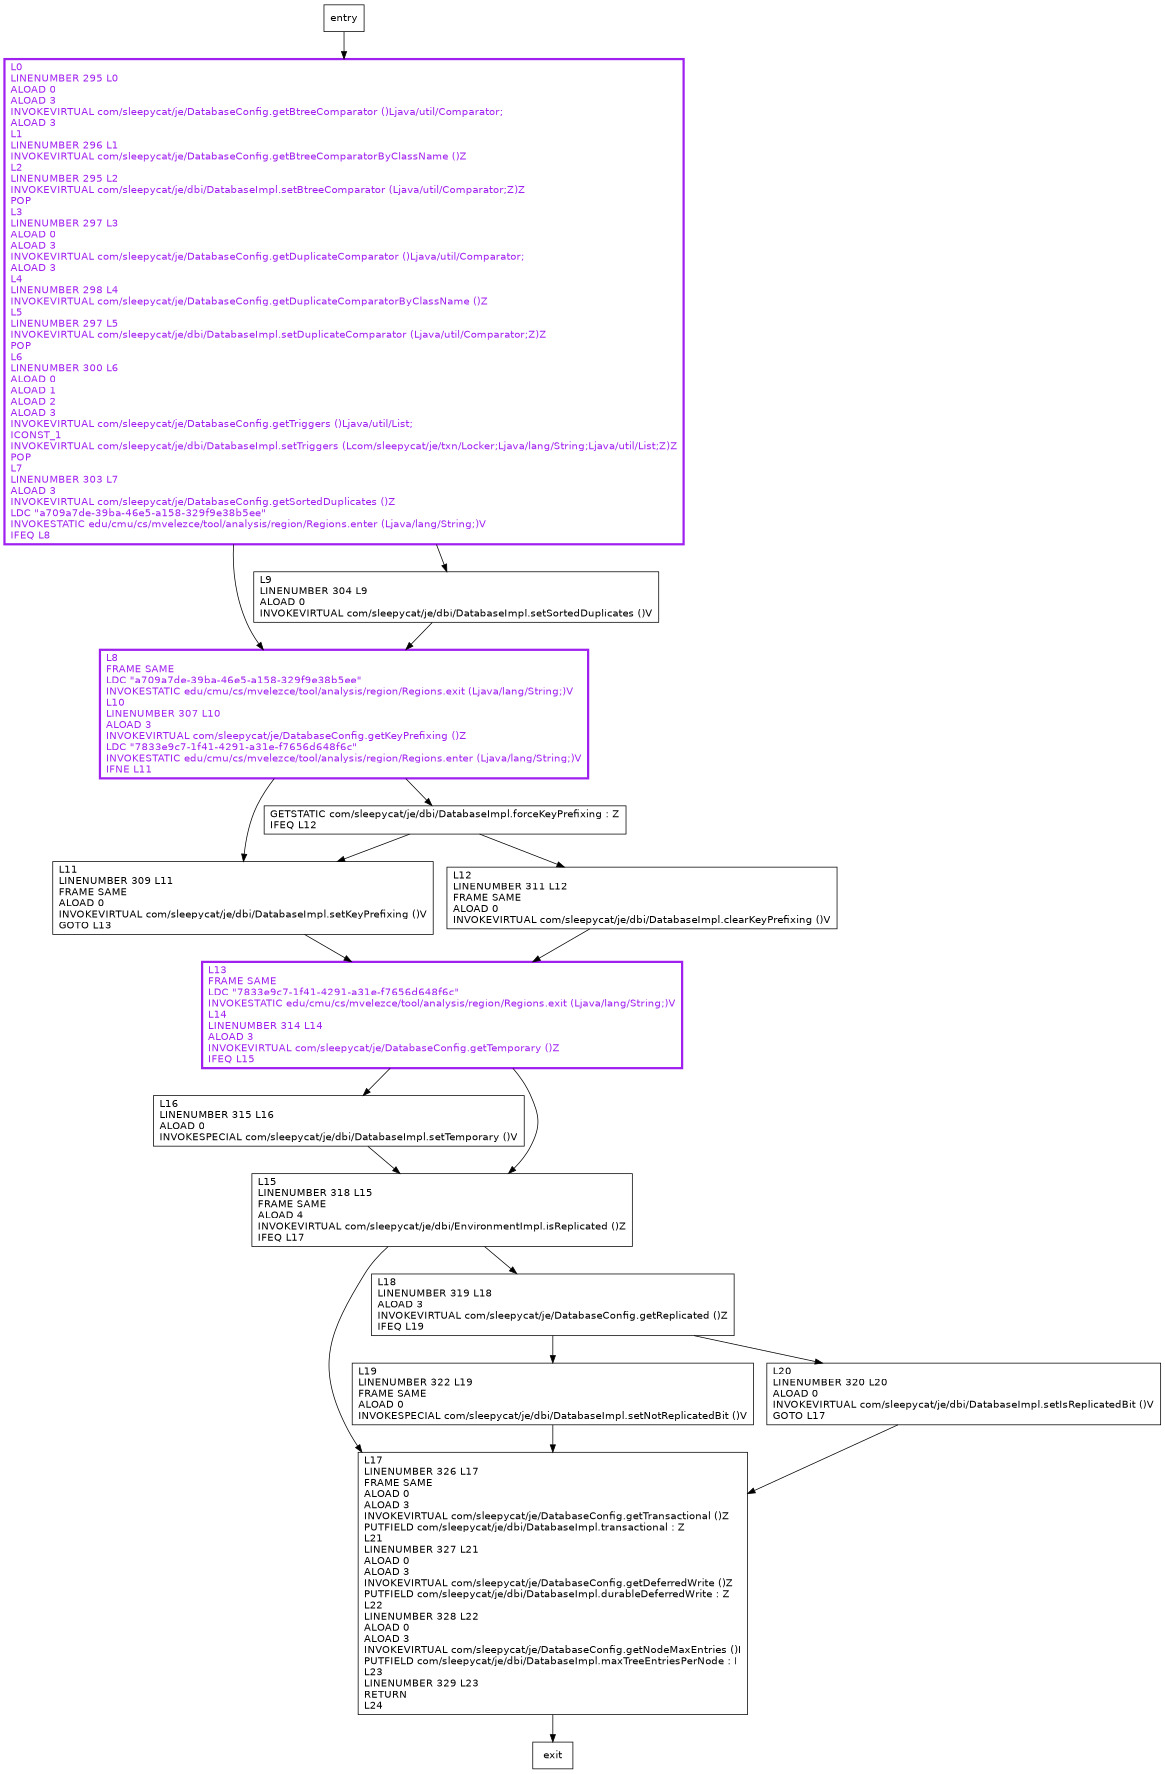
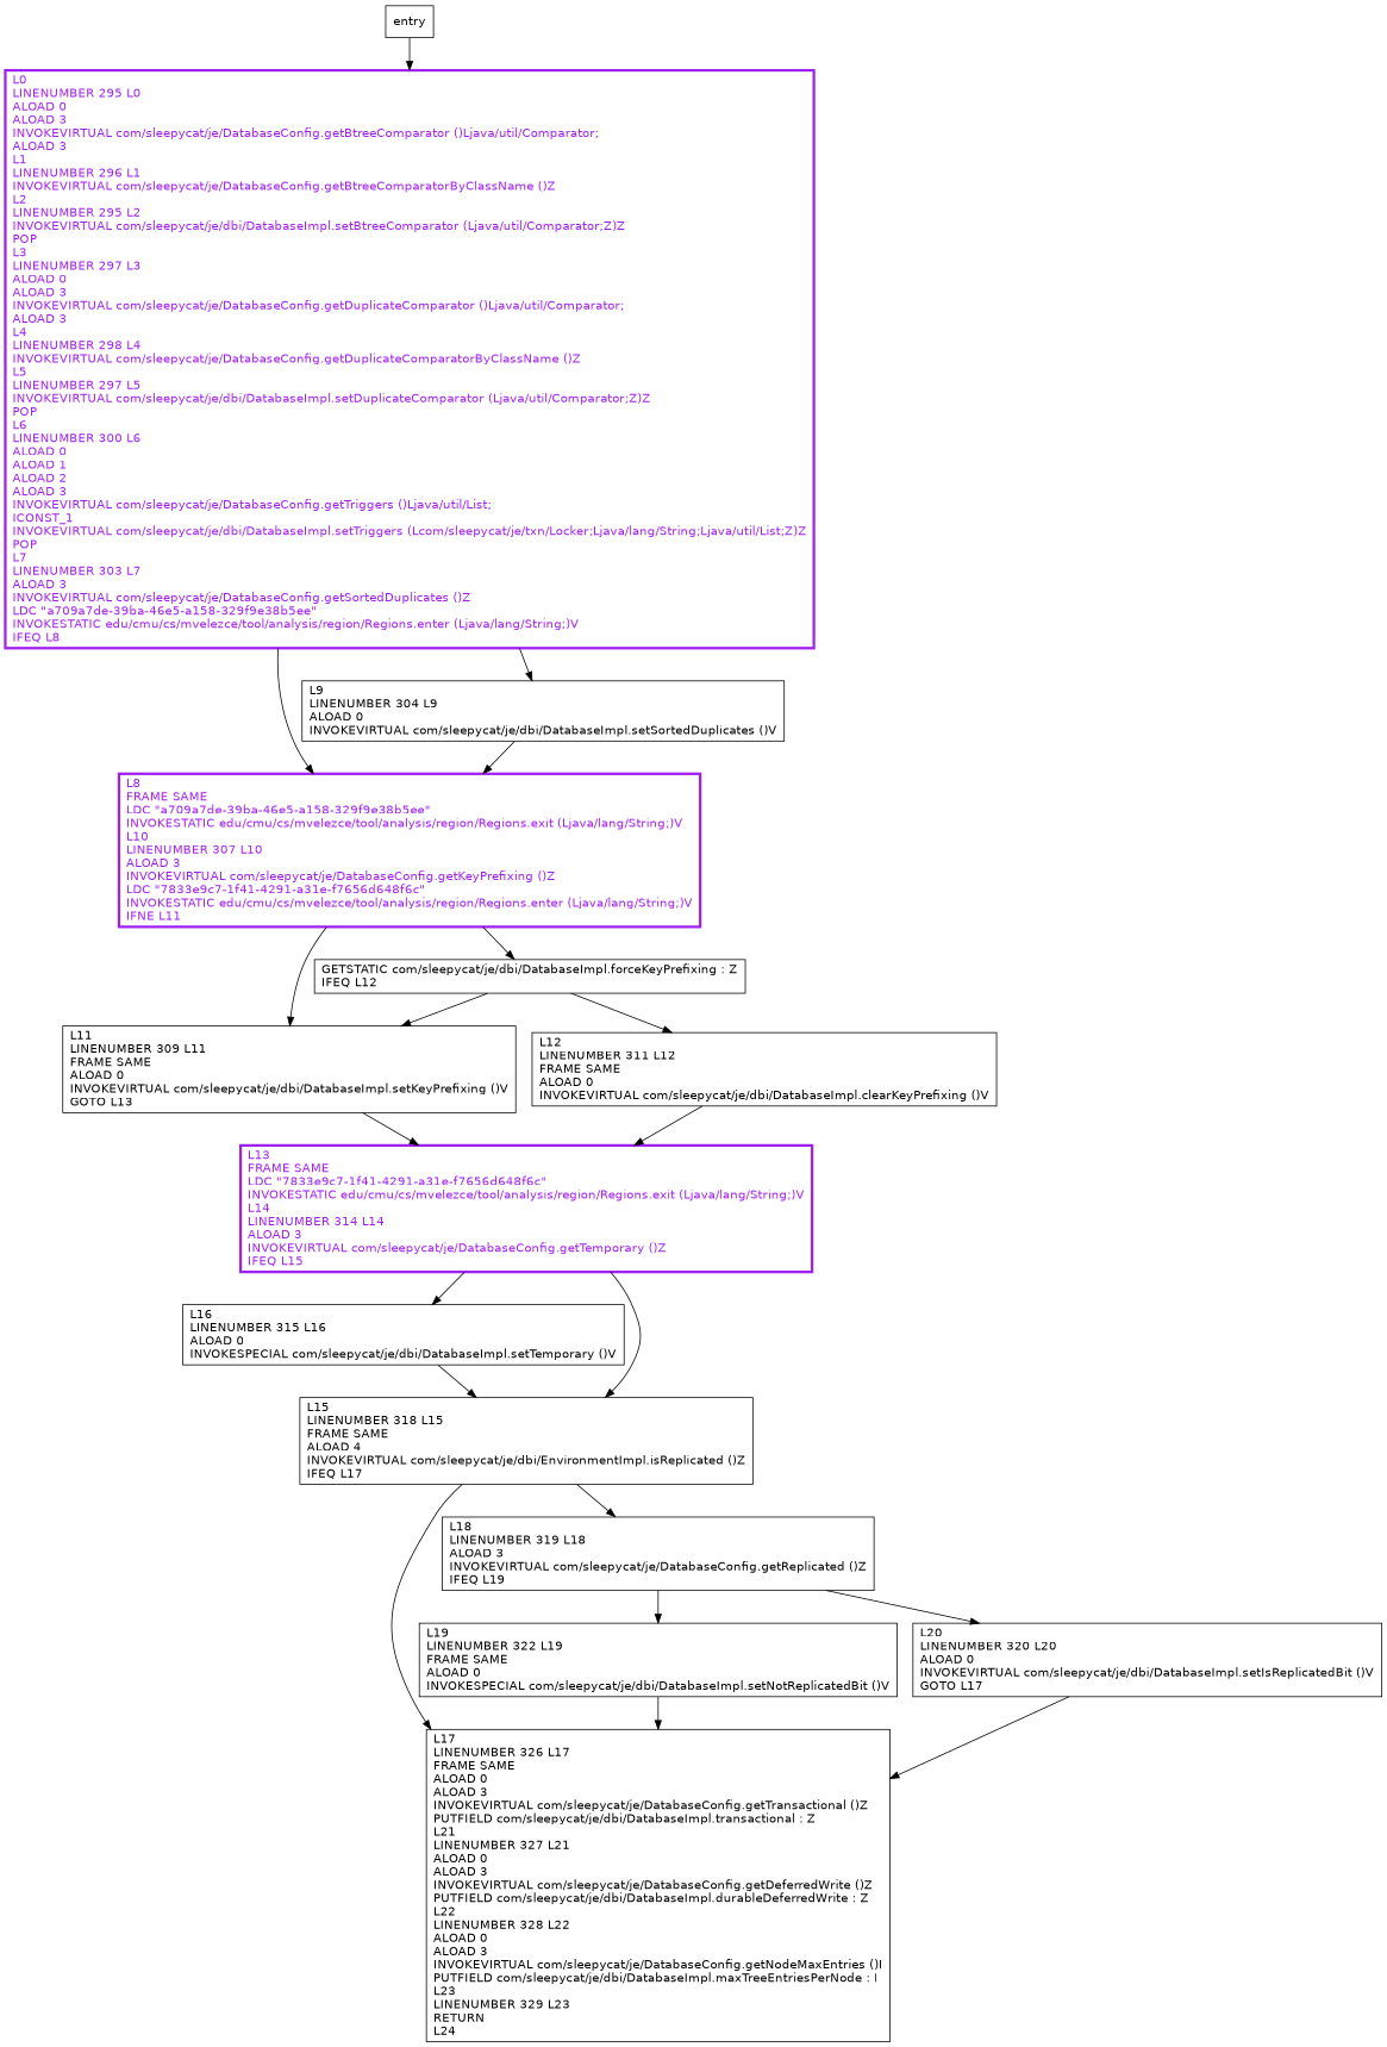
  digraph {
    fontname="DejaVu Sans"
    node [shape=record fontname="DejaVu Sans"]
    edge [fontname="DejaVu Sans"]
    n1 [label="L16\lLINENUMBER 315 L16\lALOAD 0\lINVOKESPECIAL com/sleepycat/je/dbi/DatabaseImpl.setTemporary ()V\l"]
    n2 [label="L15\lLINENUMBER 318 L15\lFRAME SAME\lALOAD 4\lINVOKEVIRTUAL com/sleepycat/je/dbi/EnvironmentImpl.isReplicated ()Z\lIFEQ L17\l"]
    n3 [color=purple fontcolor=purple label="L0\lLINENUMBER 295 L0\lALOAD 0\lALOAD 3\lINVOKEVIRTUAL com/sleepycat/je/DatabaseConfig.getBtreeComparator ()Ljava/util/Comparator;\lALOAD 3\lL1\lLINENUMBER 296 L1\lINVOKEVIRTUAL com/sleepycat/je/DatabaseConfig.getBtreeComparatorByClassName ()Z\lL2\lLINENUMBER 295 L2\lINVOKEVIRTUAL com/sleepycat/je/dbi/DatabaseImpl.setBtreeComparator (Ljava/util/Comparator;Z)Z\lPOP\lL3\lLINENUMBER 297 L3\lALOAD 0\lALOAD 3\lINVOKEVIRTUAL com/sleepycat/je/DatabaseConfig.getDuplicateComparator ()Ljava/util/Comparator;\lALOAD 3\lL4\lLINENUMBER 298 L4\lINVOKEVIRTUAL com/sleepycat/je/DatabaseConfig.getDuplicateComparatorByClassName ()Z\lL5\lLINENUMBER 297 L5\lINVOKEVIRTUAL com/sleepycat/je/dbi/DatabaseImpl.setDuplicateComparator (Ljava/util/Comparator;Z)Z\lPOP\lL6\lLINENUMBER 300 L6\lALOAD 0\lALOAD 1\lALOAD 2\lALOAD 3\lINVOKEVIRTUAL com/sleepycat/je/DatabaseConfig.getTriggers ()Ljava/util/List;\lICONST_1\lINVOKEVIRTUAL com/sleepycat/je/dbi/DatabaseImpl.setTriggers (Lcom/sleepycat/je/txn/Locker;Ljava/lang/String;Ljava/util/List;Z)Z\lPOP\lL7\lLINENUMBER 303 L7\lALOAD 3\lINVOKEVIRTUAL com/sleepycat/je/DatabaseConfig.getSortedDuplicates ()Z\lLDC \"a709a7de-39ba-46e5-a158-329f9e38b5ee\"\lINVOKESTATIC edu/cmu/cs/mvelezce/tool/analysis/region/Regions.enter (Ljava/lang/String;)V\lIFEQ L8\l" penwidth=3]
    n4 [color=purple fontcolor=purple label="L8\lFRAME SAME\lLDC \"a709a7de-39ba-46e5-a158-329f9e38b5ee\"\lINVOKESTATIC edu/cmu/cs/mvelezce/tool/analysis/region/Regions.exit (Ljava/lang/String;)V\lL10\lLINENUMBER 307 L10\lALOAD 3\lINVOKEVIRTUAL com/sleepycat/je/DatabaseConfig.getKeyPrefixing ()Z\lLDC \"7833e9c7-1f41-4291-a31e-f7656d648f6c\"\lINVOKESTATIC edu/cmu/cs/mvelezce/tool/analysis/region/Regions.enter (Ljava/lang/String;)V\lIFNE L11\l" penwidth=3]
    n5 [label="L9\lLINENUMBER 304 L9\lALOAD 0\lINVOKEVIRTUAL com/sleepycat/je/dbi/DatabaseImpl.setSortedDuplicates ()V\l"]
    n6 [label="L11\lLINENUMBER 309 L11\lFRAME SAME\lALOAD 0\lINVOKEVIRTUAL com/sleepycat/je/dbi/DatabaseImpl.setKeyPrefixing ()V\lGOTO L13\l"]
    n7 [color=purple fontcolor=purple label="L13\lFRAME SAME\lLDC \"7833e9c7-1f41-4291-a31e-f7656d648f6c\"\lINVOKESTATIC edu/cmu/cs/mvelezce/tool/analysis/region/Regions.exit (Ljava/lang/String;)V\lL14\lLINENUMBER 314 L14\lALOAD 3\lINVOKEVIRTUAL com/sleepycat/je/DatabaseConfig.getTemporary ()Z\lIFEQ L15\l" penwidth=3]
    n8 [label="L17\lLINENUMBER 326 L17\lFRAME SAME\lALOAD 0\lALOAD 3\lINVOKEVIRTUAL com/sleepycat/je/DatabaseConfig.getTransactional ()Z\lPUTFIELD com/sleepycat/je/dbi/DatabaseImpl.transactional : Z\lL21\lLINENUMBER 327 L21\lALOAD 0\lALOAD 3\lINVOKEVIRTUAL com/sleepycat/je/DatabaseConfig.getDeferredWrite ()Z\lPUTFIELD com/sleepycat/je/dbi/DatabaseImpl.durableDeferredWrite : Z\lL22\lLINENUMBER 328 L22\lALOAD 0\lALOAD 3\lINVOKEVIRTUAL com/sleepycat/je/DatabaseConfig.getNodeMaxEntries ()I\lPUTFIELD com/sleepycat/je/dbi/DatabaseImpl.maxTreeEntriesPerNode : I\lL23\lLINENUMBER 329 L23\lRETURN\lL24\l"]
-   exit
    n10 [label="GETSTATIC com/sleepycat/je/dbi/DatabaseImpl.forceKeyPrefixing : Z\lIFEQ L12\l"]
    n11 [label="L12\lLINENUMBER 311 L12\lFRAME SAME\lALOAD 0\lINVOKEVIRTUAL com/sleepycat/je/dbi/DatabaseImpl.clearKeyPrefixing ()V\l"]
    n12 [label="L18\lLINENUMBER 319 L18\lALOAD 3\lINVOKEVIRTUAL com/sleepycat/je/DatabaseConfig.getReplicated ()Z\lIFEQ L19\l"]
    n13 [label="L19\lLINENUMBER 322 L19\lFRAME SAME\lALOAD 0\lINVOKESPECIAL com/sleepycat/je/dbi/DatabaseImpl.setNotReplicatedBit ()V\l"]
    n14 [label="L20\lLINENUMBER 320 L20\lALOAD 0\lINVOKEVIRTUAL com/sleepycat/je/dbi/DatabaseImpl.setIsReplicatedBit ()V\lGOTO L17\l"]
    entry
    n1 -> n2
    n2 -> n8
    n2 -> n12
    n3 -> n4
    n3 -> n5
    n4 -> n6
    n4 -> n10
    n5 -> n4
    n6 -> n7
    n7 -> n1
    n7 -> n2
-   n8 -> exit
    n10 -> n6
    n10 -> n11
    n11 -> n7
    n12 -> n13
    n12 -> n14
    n13 -> n8
    n14 -> n8
    entry -> n3
  }
